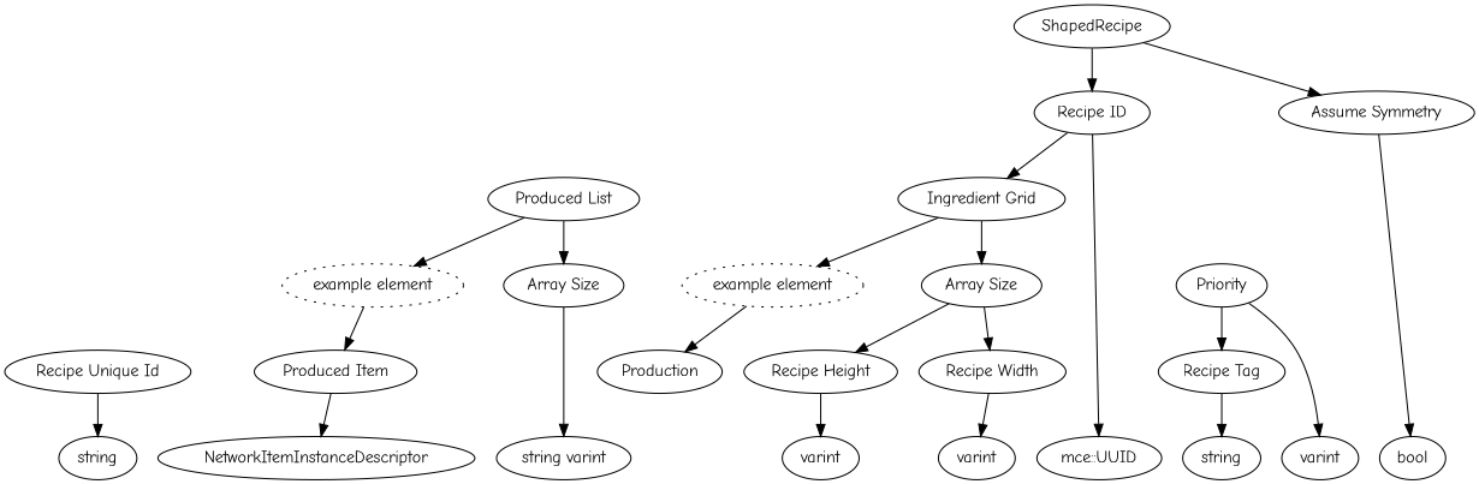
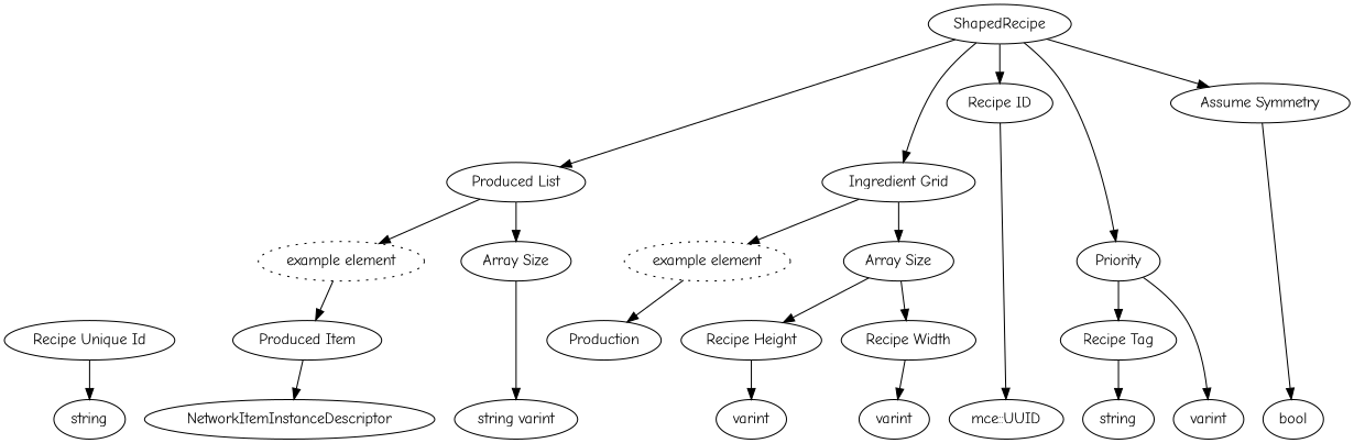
  digraph {
    fontname="Comic Neue"
    rankdir=TB
    node [fontname="Comic Neue"]
    edge [fontname="Comic Neue"]
    n1 [label=string]
    n2 [label=varint]
    n3 [label=varint]
    n4 [label="string varint"]
    n5 [label=NetworkItemInstanceDescriptor]
    n6 [label="mce::UUID"]
    n7 [label=string]
    n8 [label=varint]
    n9 [label=bool]
    n10 [label=ShapedRecipe]
    n11 [label="Ingredient Grid"]
    n12 [label="Produced List"]
    n13 [label="Recipe ID"]
    n14 [label=Priority]
    n15 [label="Assume Symmetry"]
    n16 [label="Recipe Unique Id"]
    n17 [label="Array Size"]
    n18 [label="example element" style=dotted]
    n19 [label="Array Size"]
    n20 [label="example element" style=dotted]
    n21 [label="Recipe Tag"]
    n22 [label="Recipe Width"]
    n23 [label="Recipe Height"]
    n24 [label=Production]
    n25 [label="Produced Item"]
    subgraph sub_1 {
      rank=max
      n1
      n2
      n3
      n4
      n5
      n6
      n7
      n8
      n9
    }
-   n13 -> n11
+   n10 -> n11
+   n10 -> n12
    n10 -> n13
+   n10 -> n14
    n10 -> n15
    n11 -> n17
    n11 -> n18
    n12 -> n19
    n12 -> n20
    n13 -> n6
    n14 -> n8
    n14 -> n21
    n15 -> n9
    n16 -> n1
    n17 -> n22
    n17 -> n23
    n18 -> n24
    n19 -> n4
    n20 -> n25
    n21 -> n7
    n22 -> n2
    n23 -> n3
    n25 -> n5
  }
